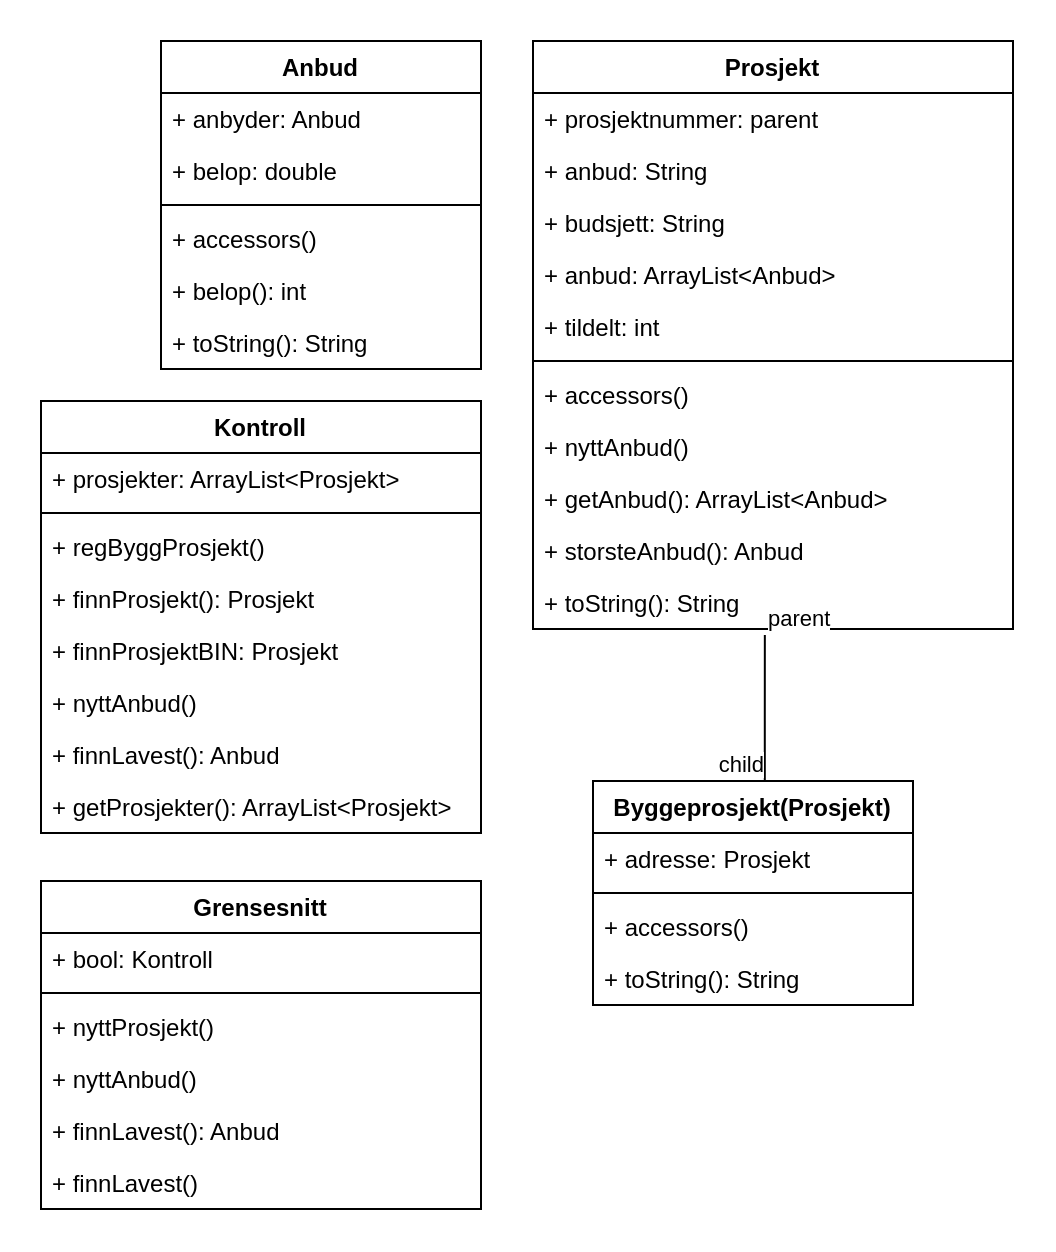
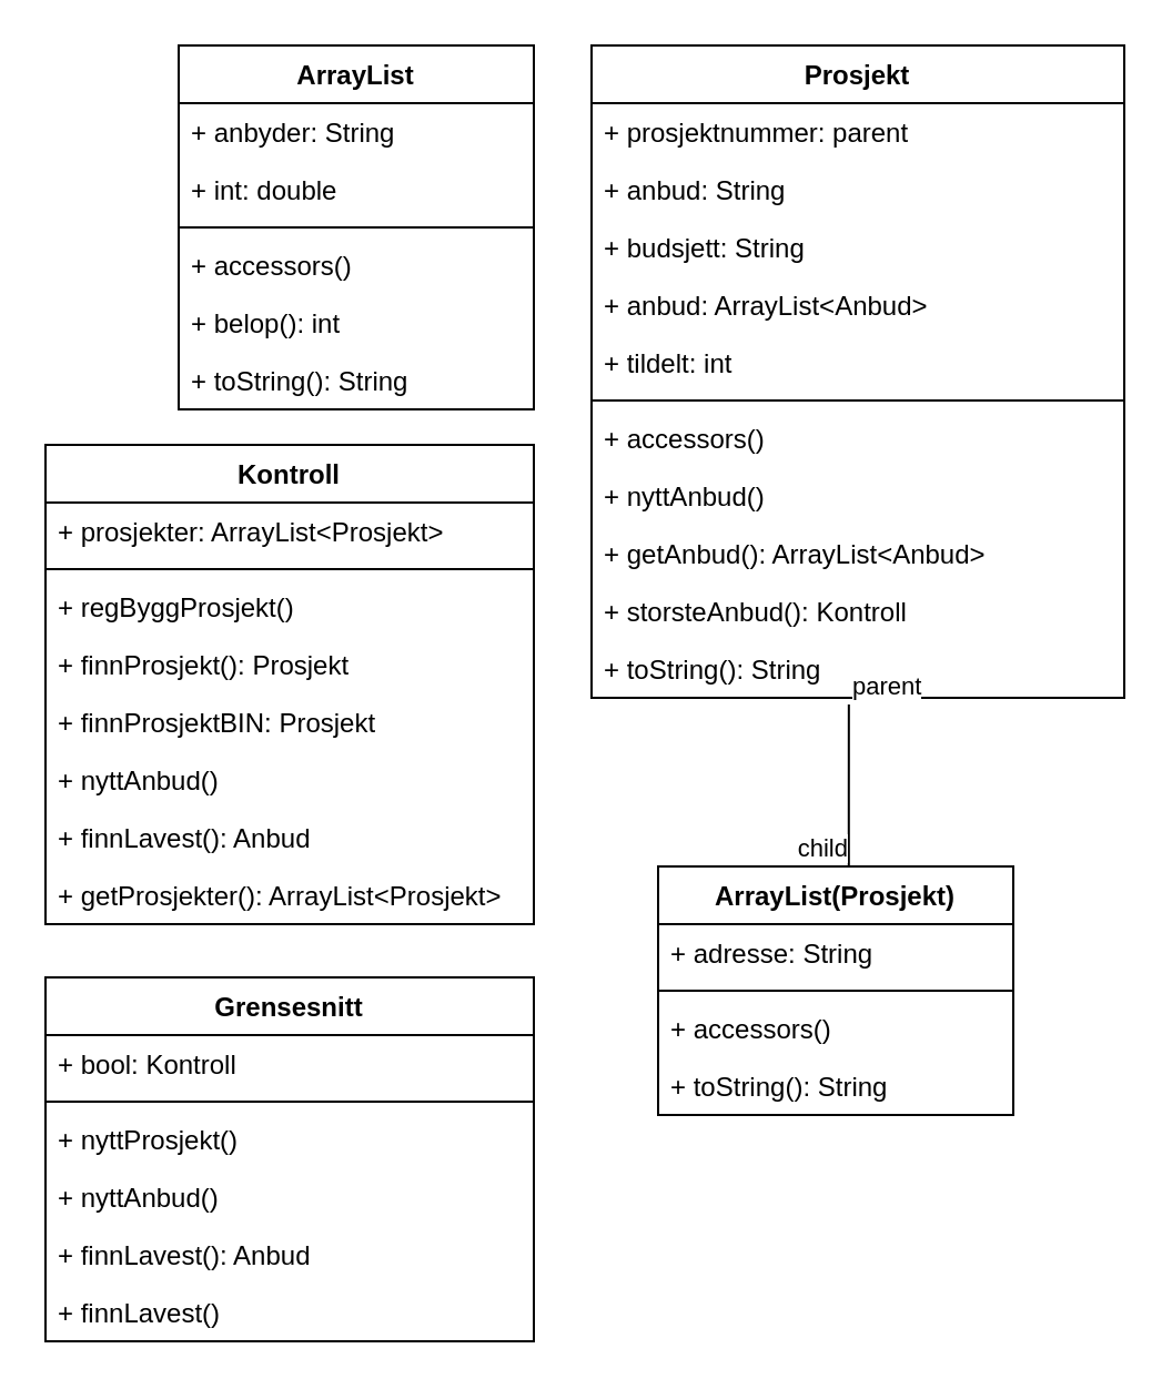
  <mxCell id="0" />
  <mxCell id="1" parent="0" />
  <mxCell id="2" value="Prosjekt" style="swimlane;fontStyle=1;align=center;verticalAlign=top;childLayout=stackLayout;horizontal=1;startSize=26;horizontalStack=0;resizeParent=1;resizeParentMax=0;resizeLast=0;collapsible=1;marginBottom=0;" vertex="1" parent="1"><mxGeometry x="266" y="20" width="240" height="294" as="geometry" /></mxCell>
  <mxCell id="3" value="+ prosjektnummer: parent" style="text;strokeColor=none;fillColor=none;align=left;verticalAlign=top;spacingLeft=4;spacingRight=4;overflow=hidden;rotatable=0;points=[[0,0.5],[1,0.5]];portConstraint=eastwest;" vertex="1" parent="2"><mxGeometry y="26" width="240" height="26" as="geometry" /></mxCell>
  <mxCell id="4" value="+ anbud: String" style="text;strokeColor=none;fillColor=none;align=left;verticalAlign=top;spacingLeft=4;spacingRight=4;overflow=hidden;rotatable=0;points=[[0,0.5],[1,0.5]];portConstraint=eastwest;" vertex="1" parent="2"><mxGeometry y="52" width="240" height="26" as="geometry" /></mxCell>
  <mxCell id="5" value="+ budsjett: String" style="text;strokeColor=none;fillColor=none;align=left;verticalAlign=top;spacingLeft=4;spacingRight=4;overflow=hidden;rotatable=0;points=[[0,0.5],[1,0.5]];portConstraint=eastwest;" vertex="1" parent="2"><mxGeometry y="78" width="240" height="26" as="geometry" /></mxCell>
  <mxCell id="6" value="+ anbud: ArrayList&lt;Anbud&gt;" style="text;strokeColor=none;fillColor=none;align=left;verticalAlign=top;spacingLeft=4;spacingRight=4;overflow=hidden;rotatable=0;points=[[0,0.5],[1,0.5]];portConstraint=eastwest;" vertex="1" parent="2"><mxGeometry y="104" width="240" height="26" as="geometry" /></mxCell>
  <mxCell id="7" value="+ tildelt: int" style="text;strokeColor=none;fillColor=none;align=left;verticalAlign=top;spacingLeft=4;spacingRight=4;overflow=hidden;rotatable=0;points=[[0,0.5],[1,0.5]];portConstraint=eastwest;" vertex="1" parent="2"><mxGeometry y="130" width="240" height="26" as="geometry" /></mxCell>
  <mxCell id="8" value="" style="line;strokeWidth=1;fillColor=none;align=left;verticalAlign=middle;spacingTop=-1;spacingLeft=3;spacingRight=3;rotatable=0;labelPosition=right;points=[];portConstraint=eastwest;" vertex="1" parent="2"><mxGeometry y="156" width="240" height="8" as="geometry" /></mxCell>
  <mxCell id="9" value="+ accessors()" style="text;strokeColor=none;fillColor=none;align=left;verticalAlign=top;spacingLeft=4;spacingRight=4;overflow=hidden;rotatable=0;points=[[0,0.5],[1,0.5]];portConstraint=eastwest;" vertex="1" parent="2"><mxGeometry y="164" width="240" height="26" as="geometry" /></mxCell>
  <mxCell id="10" value="+ nyttAnbud()" style="text;strokeColor=none;fillColor=none;align=left;verticalAlign=top;spacingLeft=4;spacingRight=4;overflow=hidden;rotatable=0;points=[[0,0.5],[1,0.5]];portConstraint=eastwest;" vertex="1" parent="2"><mxGeometry y="190" width="240" height="26" as="geometry" /></mxCell>
  <mxCell id="11" value="+ getAnbud(): ArrayList&lt;Anbud&gt;" style="text;strokeColor=none;fillColor=none;align=left;verticalAlign=top;spacingLeft=4;spacingRight=4;overflow=hidden;rotatable=0;points=[[0,0.5],[1,0.5]];portConstraint=eastwest;" vertex="1" parent="2"><mxGeometry y="216" width="240" height="26" as="geometry" /></mxCell>
- <mxCell id="12" value="+ storsteAnbud(): Anbud" style="text;strokeColor=none;fillColor=none;align=left;verticalAlign=top;spacingLeft=4;spacingRight=4;overflow=hidden;rotatable=0;points=[[0,0.5],[1,0.5]];portConstraint=eastwest;" vertex="1" parent="2"><mxGeometry y="242" width="240" height="26" as="geometry" /></mxCell>
+ <mxCell id="12" value="+ storsteAnbud(): Kontroll" style="text;strokeColor=none;fillColor=none;align=left;verticalAlign=top;spacingLeft=4;spacingRight=4;overflow=hidden;rotatable=0;points=[[0,0.5],[1,0.5]];portConstraint=eastwest;" vertex="1" parent="2"><mxGeometry y="242" width="240" height="26" as="geometry" /></mxCell>
  <mxCell id="13" value="+ toString(): String" style="text;strokeColor=none;fillColor=none;align=left;verticalAlign=top;spacingLeft=4;spacingRight=4;overflow=hidden;rotatable=0;points=[[0,0.5],[1,0.5]];portConstraint=eastwest;" vertex="1" parent="2"><mxGeometry y="268" width="240" height="26" as="geometry" /></mxCell>
- <mxCell id="14" value="Anbud" style="swimlane;fontStyle=1;align=center;verticalAlign=top;childLayout=stackLayout;horizontal=1;startSize=26;horizontalStack=0;resizeParent=1;resizeParentMax=0;resizeLast=0;collapsible=1;marginBottom=0;" vertex="1" parent="1"><mxGeometry x="80" y="20" width="160" height="164" as="geometry" /></mxCell>
- <mxCell id="15" value="+ anbyder: Anbud" style="text;strokeColor=none;fillColor=none;align=left;verticalAlign=top;spacingLeft=4;spacingRight=4;overflow=hidden;rotatable=0;points=[[0,0.5],[1,0.5]];portConstraint=eastwest;" vertex="1" parent="14"><mxGeometry y="26" width="160" height="26" as="geometry" /></mxCell>
- <mxCell id="16" value="+ belop: double" style="text;strokeColor=none;fillColor=none;align=left;verticalAlign=top;spacingLeft=4;spacingRight=4;overflow=hidden;rotatable=0;points=[[0,0.5],[1,0.5]];portConstraint=eastwest;" vertex="1" parent="14"><mxGeometry y="52" width="160" height="26" as="geometry" /></mxCell>
+ <mxCell id="14" value="ArrayList" style="swimlane;fontStyle=1;align=center;verticalAlign=top;childLayout=stackLayout;horizontal=1;startSize=26;horizontalStack=0;resizeParent=1;resizeParentMax=0;resizeLast=0;collapsible=1;marginBottom=0;" vertex="1" parent="1"><mxGeometry x="80" y="20" width="160" height="164" as="geometry" /></mxCell>
+ <mxCell id="15" value="+ anbyder: String" style="text;strokeColor=none;fillColor=none;align=left;verticalAlign=top;spacingLeft=4;spacingRight=4;overflow=hidden;rotatable=0;points=[[0,0.5],[1,0.5]];portConstraint=eastwest;" vertex="1" parent="14"><mxGeometry y="26" width="160" height="26" as="geometry" /></mxCell>
+ <mxCell id="16" value="+ int: double" style="text;strokeColor=none;fillColor=none;align=left;verticalAlign=top;spacingLeft=4;spacingRight=4;overflow=hidden;rotatable=0;points=[[0,0.5],[1,0.5]];portConstraint=eastwest;" vertex="1" parent="14"><mxGeometry y="52" width="160" height="26" as="geometry" /></mxCell>
  <mxCell id="17" value="" style="line;strokeWidth=1;fillColor=none;align=left;verticalAlign=middle;spacingTop=-1;spacingLeft=3;spacingRight=3;rotatable=0;labelPosition=right;points=[];portConstraint=eastwest;" vertex="1" parent="14"><mxGeometry y="78" width="160" height="8" as="geometry" /></mxCell>
  <mxCell id="18" value="+ accessors()" style="text;strokeColor=none;fillColor=none;align=left;verticalAlign=top;spacingLeft=4;spacingRight=4;overflow=hidden;rotatable=0;points=[[0,0.5],[1,0.5]];portConstraint=eastwest;" vertex="1" parent="14"><mxGeometry y="86" width="160" height="26" as="geometry" /></mxCell>
  <mxCell id="19" value="+ belop(): int" style="text;strokeColor=none;fillColor=none;align=left;verticalAlign=top;spacingLeft=4;spacingRight=4;overflow=hidden;rotatable=0;points=[[0,0.5],[1,0.5]];portConstraint=eastwest;" vertex="1" parent="14"><mxGeometry y="112" width="160" height="26" as="geometry" /></mxCell>
  <mxCell id="20" value="+ toString(): String" style="text;strokeColor=none;fillColor=none;align=left;verticalAlign=top;spacingLeft=4;spacingRight=4;overflow=hidden;rotatable=0;points=[[0,0.5],[1,0.5]];portConstraint=eastwest;" vertex="1" parent="14"><mxGeometry y="138" width="160" height="26" as="geometry" /></mxCell>
- <mxCell id="21" value="Byggeprosjekt(Prosjekt)" style="swimlane;fontStyle=1;align=center;verticalAlign=top;childLayout=stackLayout;horizontal=1;startSize=26;horizontalStack=0;resizeParent=1;resizeParentMax=0;resizeLast=0;collapsible=1;marginBottom=0;" vertex="1" parent="1"><mxGeometry x="296" y="390" width="160" height="112" as="geometry" /></mxCell>
- <mxCell id="22" value="+ adresse: Prosjekt" style="text;strokeColor=none;fillColor=none;align=left;verticalAlign=top;spacingLeft=4;spacingRight=4;overflow=hidden;rotatable=0;points=[[0,0.5],[1,0.5]];portConstraint=eastwest;" vertex="1" parent="21"><mxGeometry y="26" width="160" height="26" as="geometry" /></mxCell>
+ <mxCell id="21" value="ArrayList(Prosjekt)" style="swimlane;fontStyle=1;align=center;verticalAlign=top;childLayout=stackLayout;horizontal=1;startSize=26;horizontalStack=0;resizeParent=1;resizeParentMax=0;resizeLast=0;collapsible=1;marginBottom=0;" vertex="1" parent="1"><mxGeometry x="296" y="390" width="160" height="112" as="geometry" /></mxCell>
+ <mxCell id="22" value="+ adresse: String" style="text;strokeColor=none;fillColor=none;align=left;verticalAlign=top;spacingLeft=4;spacingRight=4;overflow=hidden;rotatable=0;points=[[0,0.5],[1,0.5]];portConstraint=eastwest;" vertex="1" parent="21"><mxGeometry y="26" width="160" height="26" as="geometry" /></mxCell>
  <mxCell id="23" value="" style="line;strokeWidth=1;fillColor=none;align=left;verticalAlign=middle;spacingTop=-1;spacingLeft=3;spacingRight=3;rotatable=0;labelPosition=right;points=[];portConstraint=eastwest;" vertex="1" parent="21"><mxGeometry y="52" width="160" height="8" as="geometry" /></mxCell>
  <mxCell id="24" value="+ accessors()" style="text;strokeColor=none;fillColor=none;align=left;verticalAlign=top;spacingLeft=4;spacingRight=4;overflow=hidden;rotatable=0;points=[[0,0.5],[1,0.5]];portConstraint=eastwest;" vertex="1" parent="21"><mxGeometry y="60" width="160" height="26" as="geometry" /></mxCell>
  <mxCell id="25" value="+ toString(): String" style="text;strokeColor=none;fillColor=none;align=left;verticalAlign=top;spacingLeft=4;spacingRight=4;overflow=hidden;rotatable=0;points=[[0,0.5],[1,0.5]];portConstraint=eastwest;" vertex="1" parent="21"><mxGeometry y="86" width="160" height="26" as="geometry" /></mxCell>
  <mxCell id="26" value="Kontroll" style="swimlane;fontStyle=1;align=center;verticalAlign=top;childLayout=stackLayout;horizontal=1;startSize=26;horizontalStack=0;resizeParent=1;resizeParentMax=0;resizeLast=0;collapsible=1;marginBottom=0;" vertex="1" parent="1"><mxGeometry x="20" y="200" width="220" height="216" as="geometry" /></mxCell>
  <mxCell id="27" value="+ prosjekter: ArrayList&lt;Prosjekt&gt;" style="text;strokeColor=none;fillColor=none;align=left;verticalAlign=top;spacingLeft=4;spacingRight=4;overflow=hidden;rotatable=0;points=[[0,0.5],[1,0.5]];portConstraint=eastwest;" vertex="1" parent="26"><mxGeometry y="26" width="220" height="26" as="geometry" /></mxCell>
  <mxCell id="28" value="" style="line;strokeWidth=1;fillColor=none;align=left;verticalAlign=middle;spacingTop=-1;spacingLeft=3;spacingRight=3;rotatable=0;labelPosition=right;points=[];portConstraint=eastwest;" vertex="1" parent="26"><mxGeometry y="52" width="220" height="8" as="geometry" /></mxCell>
  <mxCell id="29" value="+ regByggProsjekt()" style="text;strokeColor=none;fillColor=none;align=left;verticalAlign=top;spacingLeft=4;spacingRight=4;overflow=hidden;rotatable=0;points=[[0,0.5],[1,0.5]];portConstraint=eastwest;" vertex="1" parent="26"><mxGeometry y="60" width="220" height="26" as="geometry" /></mxCell>
  <mxCell id="30" value="+ finnProsjekt(): Prosjekt" style="text;strokeColor=none;fillColor=none;align=left;verticalAlign=top;spacingLeft=4;spacingRight=4;overflow=hidden;rotatable=0;points=[[0,0.5],[1,0.5]];portConstraint=eastwest;" vertex="1" parent="26"><mxGeometry y="86" width="220" height="26" as="geometry" /></mxCell>
  <mxCell id="31" value="+ finnProsjektBIN: Prosjekt" style="text;strokeColor=none;fillColor=none;align=left;verticalAlign=top;spacingLeft=4;spacingRight=4;overflow=hidden;rotatable=0;points=[[0,0.5],[1,0.5]];portConstraint=eastwest;" vertex="1" parent="26"><mxGeometry y="112" width="220" height="26" as="geometry" /></mxCell>
  <mxCell id="32" value="+ nyttAnbud()" style="text;strokeColor=none;fillColor=none;align=left;verticalAlign=top;spacingLeft=4;spacingRight=4;overflow=hidden;rotatable=0;points=[[0,0.5],[1,0.5]];portConstraint=eastwest;" vertex="1" parent="26"><mxGeometry y="138" width="220" height="26" as="geometry" /></mxCell>
  <mxCell id="33" value="+ finnLavest(): Anbud" style="text;strokeColor=none;fillColor=none;align=left;verticalAlign=top;spacingLeft=4;spacingRight=4;overflow=hidden;rotatable=0;points=[[0,0.5],[1,0.5]];portConstraint=eastwest;" vertex="1" parent="26"><mxGeometry y="164" width="220" height="26" as="geometry" /></mxCell>
  <mxCell id="34" value="+ getProsjekter(): ArrayList&lt;Prosjekt&gt;" style="text;strokeColor=none;fillColor=none;align=left;verticalAlign=top;spacingLeft=4;spacingRight=4;overflow=hidden;rotatable=0;points=[[0,0.5],[1,0.5]];portConstraint=eastwest;" vertex="1" parent="26"><mxGeometry y="190" width="220" height="26" as="geometry" /></mxCell>
  <mxCell id="35" value="" style="endArrow=none;html=1;edgeStyle=orthogonalEdgeStyle;exitX=0.483;exitY=1.115;exitDx=0;exitDy=0;exitPerimeter=0;" edge="1" parent="1" source="13" target="21"><mxGeometry relative="1" as="geometry"><mxPoint x="46" y="510" as="sourcePoint" /><mxPoint x="206" y="510" as="targetPoint" /><Array as="points"><mxPoint x="382" y="350" /><mxPoint x="382" y="350" /></Array></mxGeometry></mxCell>
  <mxCell id="36" value="parent" style="edgeLabel;resizable=0;html=1;align=left;verticalAlign=bottom;" connectable="0" vertex="1" parent="35"><mxGeometry x="-1" relative="1" as="geometry" /></mxCell>
  <mxCell id="37" value="child" style="edgeLabel;resizable=0;html=1;align=right;verticalAlign=bottom;" connectable="0" vertex="1" parent="35"><mxGeometry x="1" relative="1" as="geometry" /></mxCell>
  <mxCell id="38" value="Grensesnitt" style="swimlane;fontStyle=1;align=center;verticalAlign=top;childLayout=stackLayout;horizontal=1;startSize=26;horizontalStack=0;resizeParent=1;resizeParentMax=0;resizeLast=0;collapsible=1;marginBottom=0;" vertex="1" parent="1"><mxGeometry x="20" y="440" width="220" height="164" as="geometry" /></mxCell>
  <mxCell id="39" value="+ bool: Kontroll" style="text;strokeColor=none;fillColor=none;align=left;verticalAlign=top;spacingLeft=4;spacingRight=4;overflow=hidden;rotatable=0;points=[[0,0.5],[1,0.5]];portConstraint=eastwest;" vertex="1" parent="38"><mxGeometry y="26" width="220" height="26" as="geometry" /></mxCell>
  <mxCell id="40" value="" style="line;strokeWidth=1;fillColor=none;align=left;verticalAlign=middle;spacingTop=-1;spacingLeft=3;spacingRight=3;rotatable=0;labelPosition=right;points=[];portConstraint=eastwest;" vertex="1" parent="38"><mxGeometry y="52" width="220" height="8" as="geometry" /></mxCell>
  <mxCell id="41" value="+ nyttProsjekt()" style="text;strokeColor=none;fillColor=none;align=left;verticalAlign=top;spacingLeft=4;spacingRight=4;overflow=hidden;rotatable=0;points=[[0,0.5],[1,0.5]];portConstraint=eastwest;" vertex="1" parent="38"><mxGeometry y="60" width="220" height="26" as="geometry" /></mxCell>
  <mxCell id="42" value="+ nyttAnbud()" style="text;strokeColor=none;fillColor=none;align=left;verticalAlign=top;spacingLeft=4;spacingRight=4;overflow=hidden;rotatable=0;points=[[0,0.5],[1,0.5]];portConstraint=eastwest;" vertex="1" parent="38"><mxGeometry y="86" width="220" height="26" as="geometry" /></mxCell>
  <mxCell id="43" value="+ finnLavest(): Anbud" style="text;strokeColor=none;fillColor=none;align=left;verticalAlign=top;spacingLeft=4;spacingRight=4;overflow=hidden;rotatable=0;points=[[0,0.5],[1,0.5]];portConstraint=eastwest;" vertex="1" parent="38"><mxGeometry y="112" width="220" height="26" as="geometry" /></mxCell>
  <mxCell id="44" value="+ finnLavest()" style="text;strokeColor=none;fillColor=none;align=left;verticalAlign=top;spacingLeft=4;spacingRight=4;overflow=hidden;rotatable=0;points=[[0,0.5],[1,0.5]];portConstraint=eastwest;" vertex="1" parent="38"><mxGeometry y="138" width="220" height="26" as="geometry" /></mxCell>
